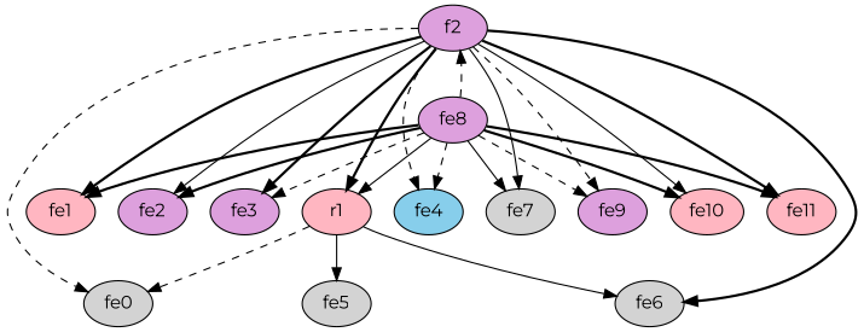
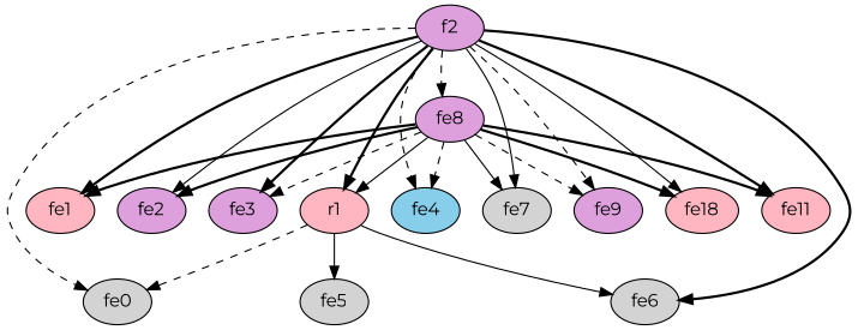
  digraph {
    fontname=Montserrat
    node [fillcolor=plum fontname=Montserrat style=filled]
    edge [fontname=Montserrat style=bold]
    n1 [label=f2]
    n2 [fillcolor=lightgrey label=fe0]
    n3 [fillcolor=lightpink label=fe1]
    n4 [label=fe2]
    n5 [label=fe3]
    n6 [fillcolor=skyblue label=fe4]
    n7 [fillcolor=lightgrey label=fe6]
    n8 [fillcolor=lightgrey label=fe7]
    n9 [label=fe8]
    n10 [label=fe9]
-   n11 [fillcolor=lightpink label=fe10]
+   n11 [fillcolor=lightpink label=fe18]
    n12 [fillcolor=lightpink label=fe11]
    n13 [fillcolor=lightpink label=r1]
    n14 [fillcolor=lightgrey label=fe5]
    n1 -> n2 [style=dashed]
    n1 -> n3
    n1 -> n4 [style=solid]
    n1 -> n5
    n1 -> n6 [style=dashed]
    n1 -> n7
    n1 -> n8 [style=solid]
-   n9 -> n1 [style=dashed]
+   n1 -> n9 [style=dashed]
    n1 -> n10 [style=dashed]
    n1 -> n11 [style=solid]
    n1 -> n12
    n1 -> n13
    n9 -> n3
    n9 -> n4
    n9 -> n5 [style=dashed]
    n9 -> n6 [style=dashed]
    n9 -> n8 [style=solid]
    n9 -> n10 [style=dashed]
    n9 -> n11
    n9 -> n12
    n9 -> n13 [style=solid]
    n13 -> n2 [style=dashed]
    n13 -> n7 [style=solid]
    n13 -> n14 [style=solid]
  }
